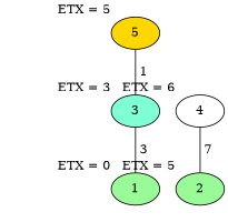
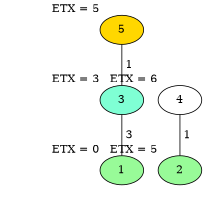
  graph {
    rankdir=BT
    node [fillcolor=palegreen style=filled xlabel="ETX = 5"]
    edge [color=black]
    1 [xlabel="ETX = 0"]
    3 [fillcolor=aquamarine xlabel="ETX = 3"]
    4 [fillcolor=white xlabel="ETX = 6"]
    2
    5 [fillcolor=gold]
    1 -- 3 [label=" 3"]
    3 -- 5 [label=" 1"]
-   2 -- 4 [label=" 7"]
+   2 -- 4 [label=" 1"]
  }
